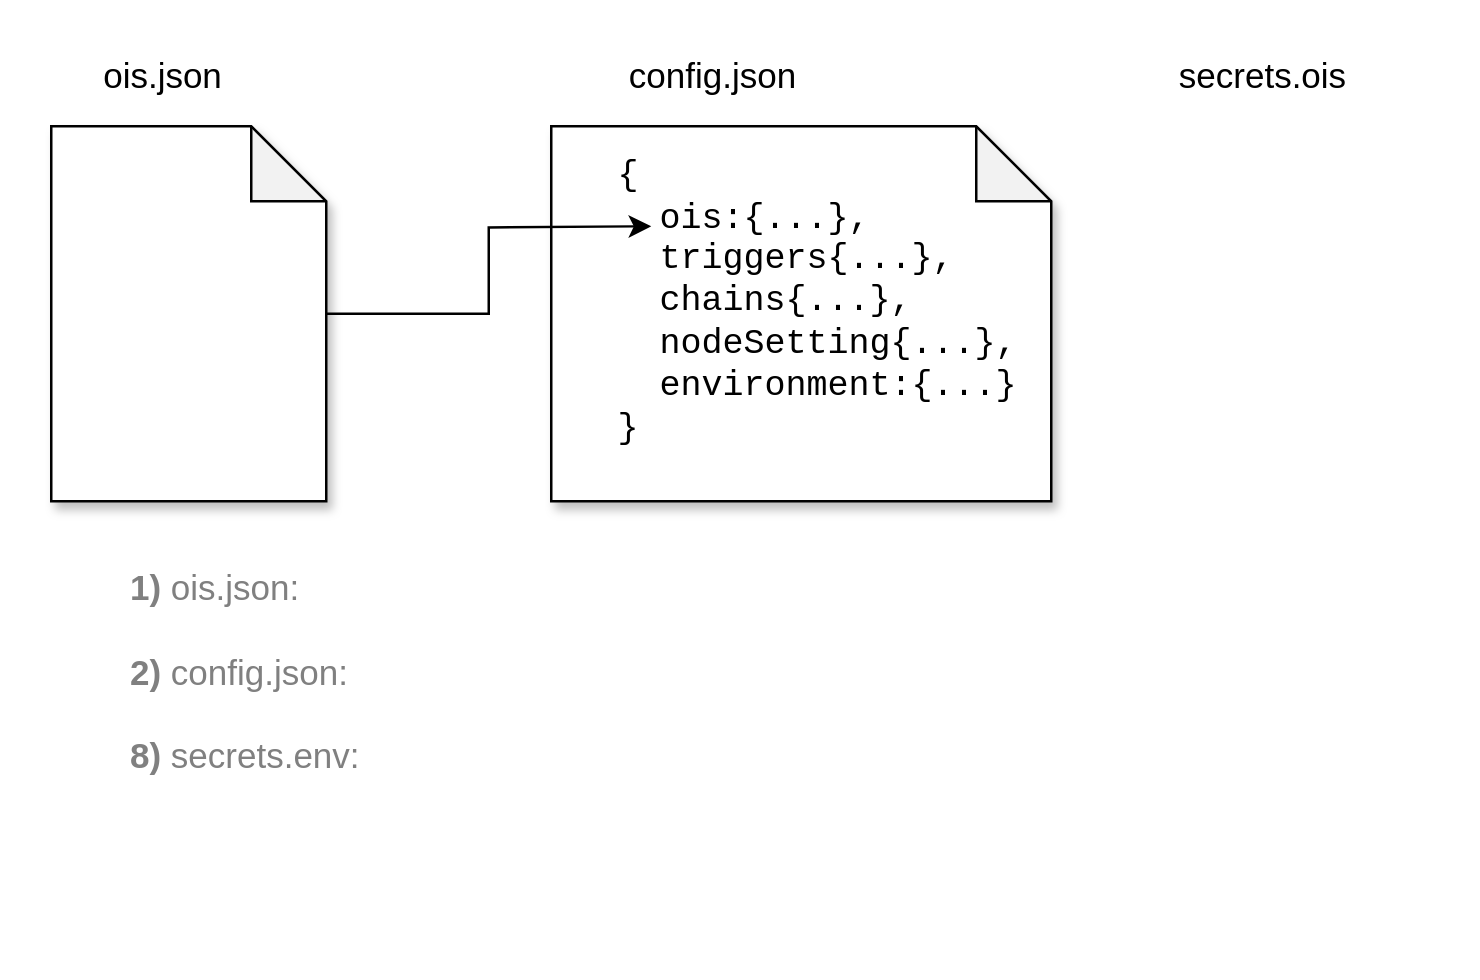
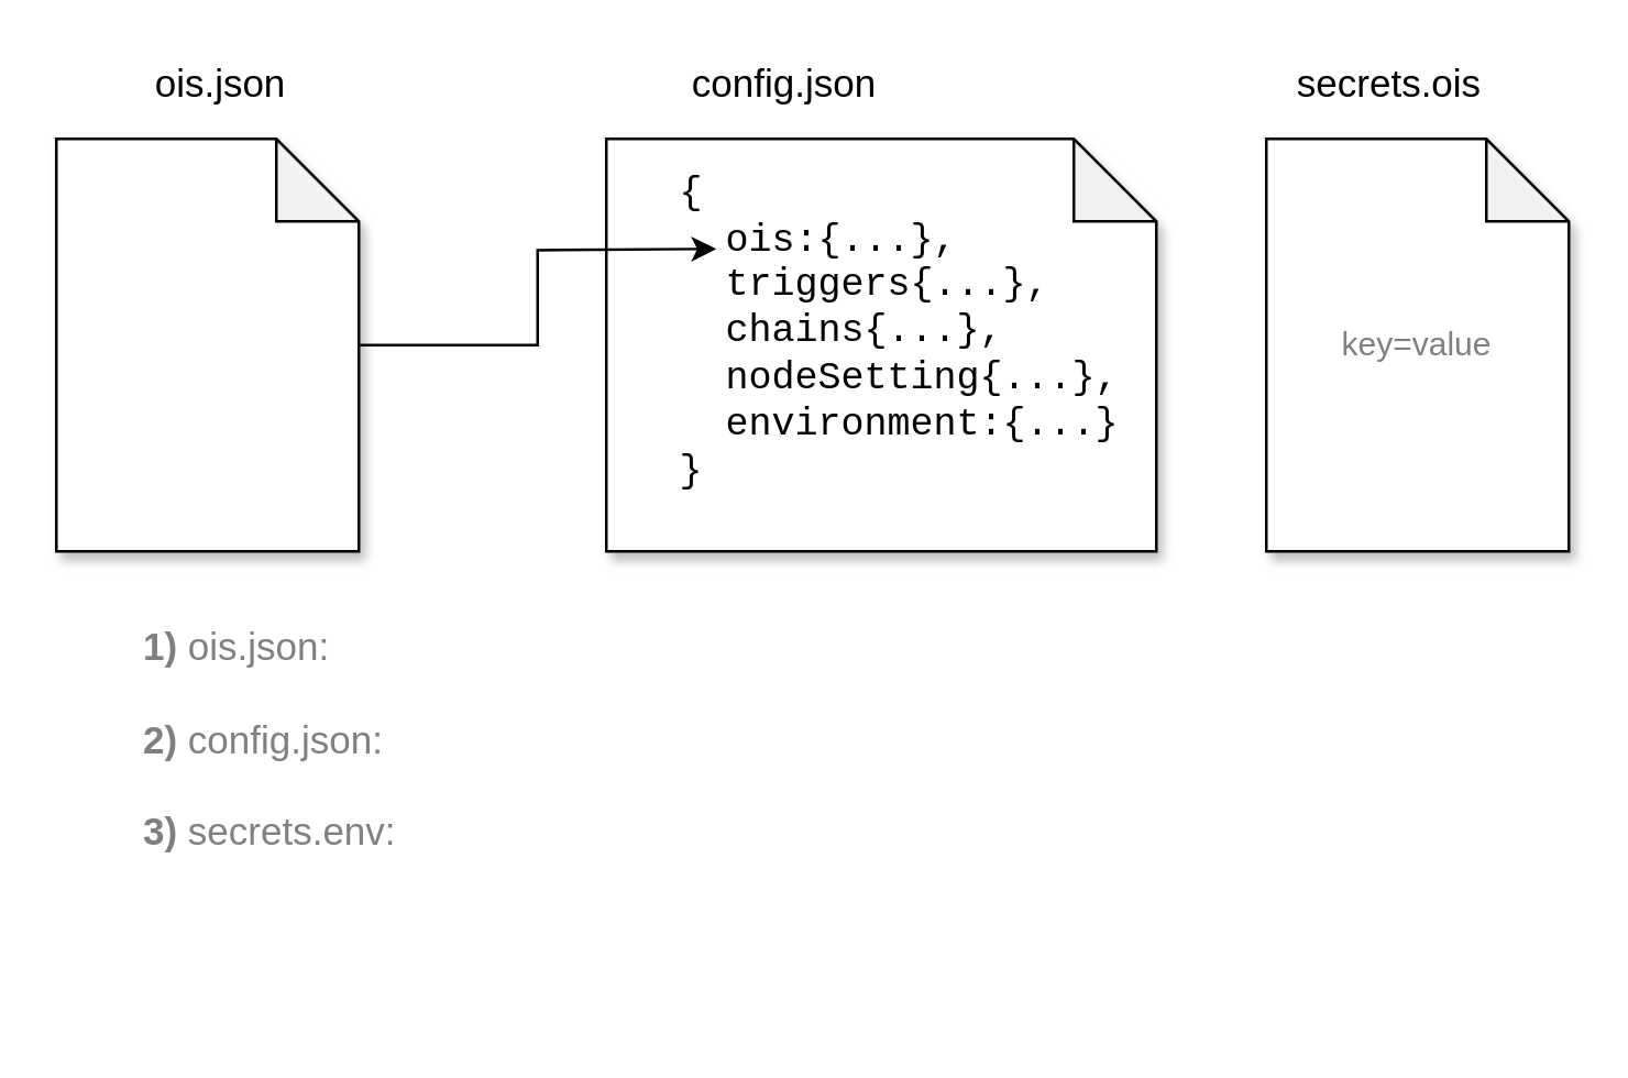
  <mxCell id="0" />
  <mxCell id="1" parent="0" />
- <mxCell id="2" value="&lt;font style=&quot;font-size: 14px&quot;&gt;&lt;font style=&quot;font-size: 14px&quot; color=&quot;#808080&quot;&gt;&lt;font style=&quot;font-size: 14px&quot;&gt;&lt;font style=&quot;font-size: 14px&quot;&gt;&lt;b style=&quot;font-size: 14px&quot;&gt;1)&lt;/b&gt;&amp;nbsp;ois.json:&lt;br style=&quot;font-size: 14px&quot;&gt;&lt;/font&gt;&lt;br style=&quot;font-size: 14px&quot;&gt;&lt;font style=&quot;font-size: 14px&quot;&gt;&lt;b style=&quot;font-size: 14px&quot;&gt;2)&lt;/b&gt;&amp;nbsp;config.json:&lt;br style=&quot;font-size: 14px&quot;&gt;&lt;/font&gt;&lt;br style=&quot;font-size: 14px&quot;&gt;&lt;/font&gt;&lt;font style=&quot;font-size: 14px&quot;&gt;&lt;font style=&quot;font-size: 14px&quot;&gt;&lt;b style=&quot;font-size: 14px&quot;&gt;8)&lt;/b&gt;&amp;nbsp;secrets.env:&amp;nbsp;&lt;/font&gt;&lt;/font&gt;&lt;/font&gt;&lt;/font&gt;&lt;font style=&quot;font-size: 14px&quot; color=&quot;#000000&quot;&gt;&lt;br style=&quot;font-size: 14px&quot;&gt;&lt;/font&gt;" style="text;html=1;strokeColor=none;fillColor=none;align=left;verticalAlign=top;whiteSpace=wrap;rounded=0;fontSize=14;fontColor=#3333FF;" vertex="1" parent="1"><mxGeometry x="50" y="220" width="510" height="150" as="geometry" /></mxCell>
+ <mxCell id="2" value="&lt;font style=&quot;font-size: 14px&quot;&gt;&lt;font style=&quot;font-size: 14px&quot; color=&quot;#808080&quot;&gt;&lt;font style=&quot;font-size: 14px&quot;&gt;&lt;font style=&quot;font-size: 14px&quot;&gt;&lt;b style=&quot;font-size: 14px&quot;&gt;1)&lt;/b&gt;&amp;nbsp;ois.json:&lt;br style=&quot;font-size: 14px&quot;&gt;&lt;/font&gt;&lt;br style=&quot;font-size: 14px&quot;&gt;&lt;font style=&quot;font-size: 14px&quot;&gt;&lt;b style=&quot;font-size: 14px&quot;&gt;2)&lt;/b&gt;&amp;nbsp;config.json:&lt;br style=&quot;font-size: 14px&quot;&gt;&lt;/font&gt;&lt;br style=&quot;font-size: 14px&quot;&gt;&lt;/font&gt;&lt;font style=&quot;font-size: 14px&quot;&gt;&lt;font style=&quot;font-size: 14px&quot;&gt;&lt;b style=&quot;font-size: 14px&quot;&gt;3)&lt;/b&gt;&amp;nbsp;secrets.env:&amp;nbsp;&lt;/font&gt;&lt;/font&gt;&lt;/font&gt;&lt;/font&gt;&lt;font style=&quot;font-size: 14px&quot; color=&quot;#000000&quot;&gt;&lt;br style=&quot;font-size: 14px&quot;&gt;&lt;/font&gt;" style="text;html=1;strokeColor=none;fillColor=none;align=left;verticalAlign=top;whiteSpace=wrap;rounded=0;fontSize=14;fontColor=#3333FF;" vertex="1" parent="1"><mxGeometry x="50" y="220" width="510" height="150" as="geometry" /></mxCell>
  <mxCell id="3" value="" style="shape=note;whiteSpace=wrap;html=1;backgroundOutline=1;darkOpacity=0.05;shadow=1;" vertex="1" parent="1"><mxGeometry x="220" y="50" width="200" height="150" as="geometry" /></mxCell>
  <mxCell id="4" value="&lt;font style=&quot;font-size: 14px&quot;&gt;config.json&lt;/font&gt;" style="text;html=1;strokeColor=none;fillColor=none;align=center;verticalAlign=middle;whiteSpace=wrap;rounded=0;" vertex="1" parent="1"><mxGeometry x="250" y="20" width="70" height="20" as="geometry" /></mxCell>
  <mxCell id="5" value="" style="shape=note;whiteSpace=wrap;html=1;backgroundOutline=1;darkOpacity=0.05;shadow=1;" vertex="1" parent="1"><mxGeometry x="20" y="50" width="110" height="150" as="geometry" /></mxCell>
- <mxCell id="6" value="&lt;font style=&quot;font-size: 14px&quot;&gt;ois.json&lt;/font&gt;" style="text;html=1;strokeColor=none;fillColor=none;align=center;verticalAlign=middle;whiteSpace=wrap;rounded=0;" vertex="1" parent="1"><mxGeometry x="30" y="20" width="70" height="20" as="geometry" /></mxCell>
+ <mxCell id="6" value="&lt;font style=&quot;font-size: 14px&quot;&gt;ois.json&lt;/font&gt;" style="text;html=1;strokeColor=none;fillColor=none;align=center;verticalAlign=middle;whiteSpace=wrap;rounded=0;" vertex="1" parent="1"><mxGeometry x="45" y="20" width="70" height="20" as="geometry" /></mxCell>
  <mxCell id="7" value="&lt;font style=&quot;font-size: 14px&quot;&gt;secrets.ois&lt;/font&gt;" style="text;html=1;strokeColor=none;fillColor=none;align=center;verticalAlign=middle;whiteSpace=wrap;rounded=0;" vertex="1" parent="1"><mxGeometry x="470" y="20" width="70" height="20" as="geometry" /></mxCell>
  <mxCell id="8" value="&lt;div&gt;&lt;span style=&quot;font-size: 14px ; font-family: &amp;#34;courier new&amp;#34;&quot;&gt;{&lt;/span&gt;&lt;/div&gt;&lt;div&gt;&lt;span style=&quot;font-size: 14px ; font-family: &amp;#34;courier new&amp;#34;&quot;&gt;&amp;nbsp; ois:{...},&lt;/span&gt;&lt;/div&gt;&lt;font style=&quot;font-size: 14px&quot; face=&quot;Courier New&quot;&gt;&lt;div&gt;&lt;span&gt;&amp;nbsp; triggers{...},&lt;/span&gt;&lt;/div&gt;&lt;div&gt;&lt;span&gt;&amp;nbsp; chains{...},&lt;/span&gt;&lt;/div&gt;&lt;div&gt;&lt;span&gt;&amp;nbsp; nodeSetting{...},&lt;/span&gt;&lt;/div&gt;&lt;div&gt;&lt;span&gt;&amp;nbsp; environment:{...}&lt;/span&gt;&lt;/div&gt;&lt;div&gt;&lt;span&gt;}&lt;/span&gt;&lt;/div&gt;&lt;/font&gt;" style="text;html=1;strokeColor=none;fillColor=none;align=left;verticalAlign=middle;whiteSpace=wrap;rounded=0;shadow=1;" vertex="1" parent="1"><mxGeometry x="245" y="60" width="170" height="120" as="geometry" /></mxCell>
+ <mxCell id="9" value="key=value" style="shape=note;whiteSpace=wrap;html=1;backgroundOutline=1;darkOpacity=0.05;shadow=1;fontColor=#808080;" vertex="1" parent="1"><mxGeometry x="460" y="50" width="110" height="150" as="geometry" /></mxCell>
  <mxCell id="10" style="edgeStyle=orthogonalEdgeStyle;rounded=0;orthogonalLoop=1;jettySize=auto;html=1;" edge="1" parent="1" source="5"><mxGeometry relative="1" as="geometry"><mxPoint x="260" y="90" as="targetPoint" /></mxGeometry></mxCell>
